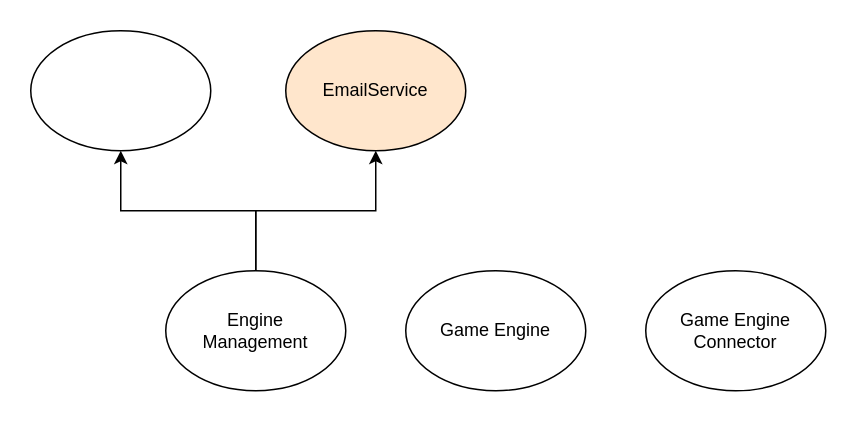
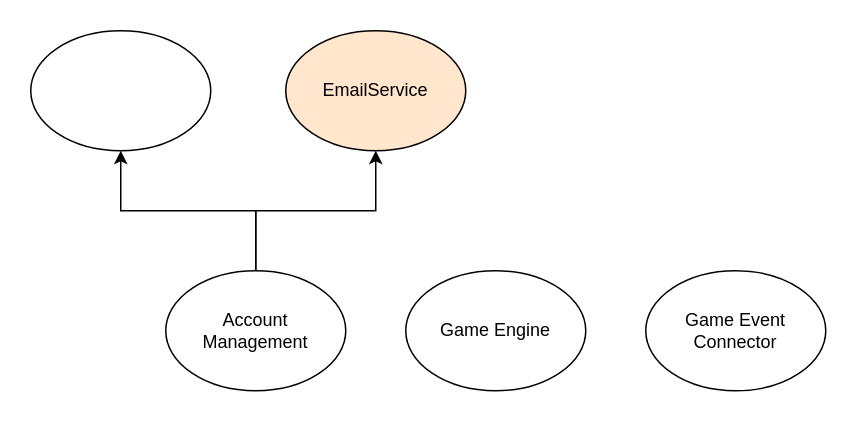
  <mxCell id="0" />
  <mxCell id="1" parent="0" />
  <mxCell id="2" style="edgeStyle=orthogonalEdgeStyle;rounded=0;orthogonalLoop=1;jettySize=auto;html=1;entryX=0.5;entryY=1;entryDx=0;entryDy=0;" parent="1" source="4" target="5" edge="1"><mxGeometry relative="1" as="geometry" /></mxCell>
  <mxCell id="3" style="edgeStyle=orthogonalEdgeStyle;rounded=0;orthogonalLoop=1;jettySize=auto;html=1;entryX=0.5;entryY=1;entryDx=0;entryDy=0;" parent="1" source="4" target="6" edge="1"><mxGeometry relative="1" as="geometry" /></mxCell>
- <mxCell id="4" value="Engine&lt;br&gt;Management" style="ellipse;whiteSpace=wrap;html=1;" parent="1" vertex="1"><mxGeometry x="110" y="180" width="120" height="80" as="geometry" /></mxCell>
+ <mxCell id="4" value="Account&lt;br&gt;Management" style="ellipse;whiteSpace=wrap;html=1;" parent="1" vertex="1"><mxGeometry x="110" y="180" width="120" height="80" as="geometry" /></mxCell>
  <mxCell id="5" value="" style="ellipse;whiteSpace=wrap;html=1;" parent="1" vertex="1"><mxGeometry x="20" y="20" width="120" height="80" as="geometry" /></mxCell>
  <mxCell id="6" value="EmailService" style="ellipse;whiteSpace=wrap;html=1;fillColor=#ffe6cc;" parent="1" vertex="1"><mxGeometry x="190" y="20" width="120" height="80" as="geometry" /></mxCell>
  <mxCell id="7" value="Game Engine" style="ellipse;whiteSpace=wrap;html=1;" vertex="1" parent="1"><mxGeometry x="270" y="180" width="120" height="80" as="geometry" /></mxCell>
- <mxCell id="8" value="Game Engine&lt;br&gt;Connector" style="ellipse;whiteSpace=wrap;html=1;" vertex="1" parent="1"><mxGeometry x="430" y="180" width="120" height="80" as="geometry" /></mxCell>
+ <mxCell id="8" value="Game Event&lt;br&gt;Connector" style="ellipse;whiteSpace=wrap;html=1;" vertex="1" parent="1"><mxGeometry x="430" y="180" width="120" height="80" as="geometry" /></mxCell>
